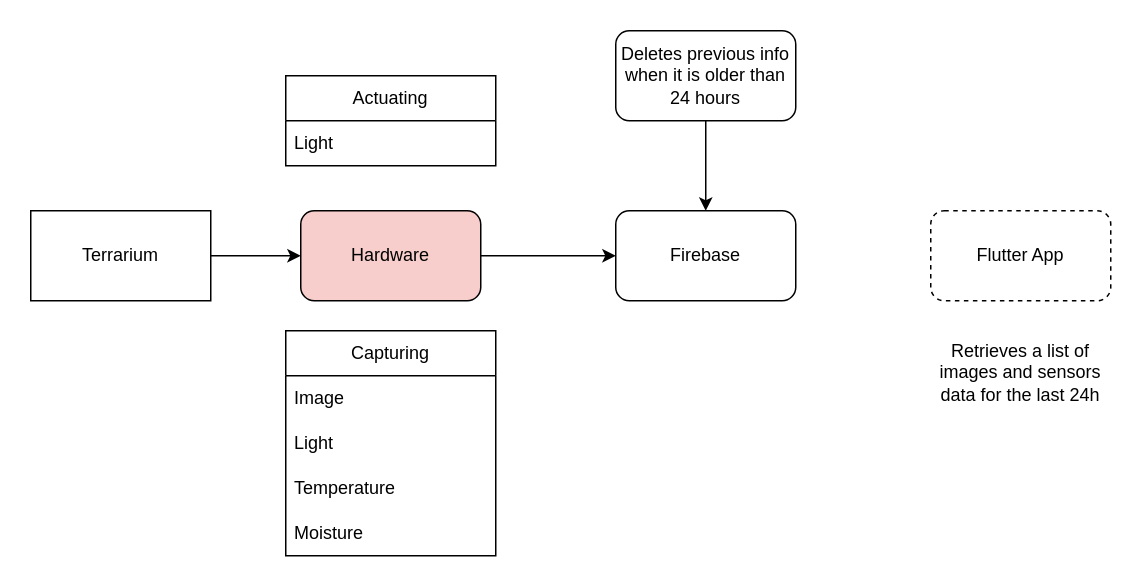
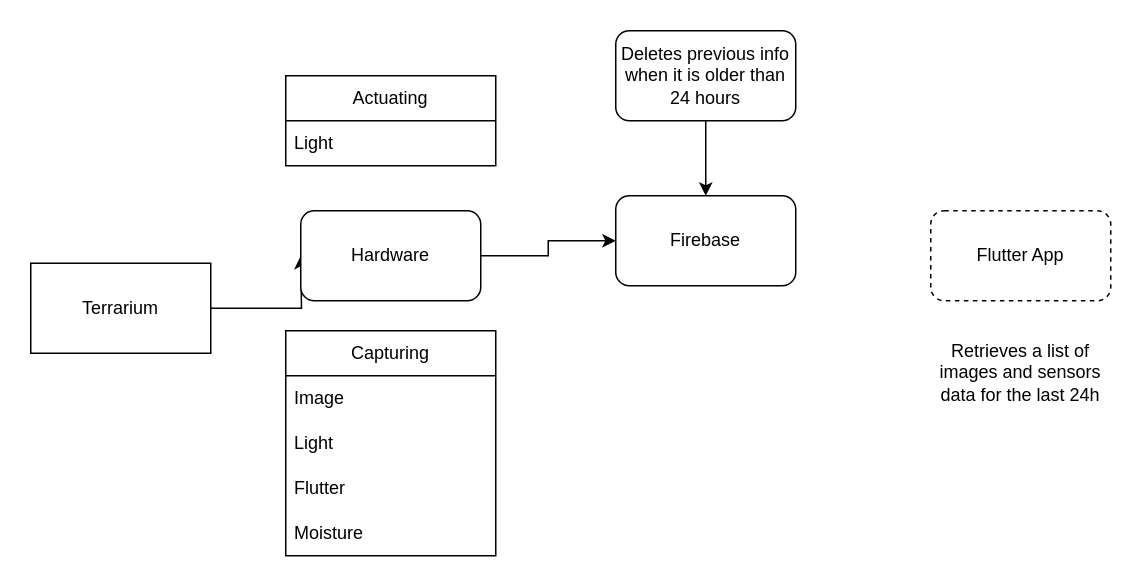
  <mxCell id="0" />
  <mxCell id="1" parent="0" />
  <mxCell id="2" style="edgeStyle=orthogonalEdgeStyle;rounded=0;orthogonalLoop=1;jettySize=auto;html=1;exitX=1;exitY=0.5;exitDx=0;exitDy=0;entryX=0;entryY=0.5;entryDx=0;entryDy=0;" parent="1" source="3" edge="1"><mxGeometry relative="1" as="geometry"><mxPoint x="200" y="170" as="targetPoint" /></mxGeometry></mxCell>
- <mxCell id="3" value="Terrarium" style="rounded=0;whiteSpace=wrap;html=1;" parent="1" vertex="1"><mxGeometry x="20" y="140" width="120" height="60" as="geometry" /></mxCell>
+ <mxCell id="3" value="Terrarium" style="rounded=0;whiteSpace=wrap;html=1;" parent="1" vertex="1"><mxGeometry x="20" y="175" width="120" height="60" as="geometry" /></mxCell>
  <mxCell id="4" style="edgeStyle=orthogonalEdgeStyle;rounded=0;orthogonalLoop=1;jettySize=auto;html=1;exitX=1;exitY=0.5;exitDx=0;exitDy=0;entryX=0;entryY=0.5;entryDx=0;entryDy=0;" parent="1" source="5" target="13" edge="1"><mxGeometry relative="1" as="geometry" /></mxCell>
- <mxCell id="5" value="Hardware" style="rounded=1;whiteSpace=wrap;html=1;fillColor=#f8cecc;" parent="1" vertex="1"><mxGeometry x="200" y="140" width="120" height="60" as="geometry" /></mxCell>
+ <mxCell id="5" value="Hardware" style="rounded=1;whiteSpace=wrap;html=1;" parent="1" vertex="1"><mxGeometry x="200" y="140" width="120" height="60" as="geometry" /></mxCell>
  <mxCell id="6" value="Capturing" style="swimlane;fontStyle=0;childLayout=stackLayout;horizontal=1;startSize=30;horizontalStack=0;resizeParent=1;resizeParentMax=0;resizeLast=0;collapsible=1;marginBottom=0;whiteSpace=wrap;html=1;" parent="1" vertex="1"><mxGeometry x="190" y="220" width="140" height="150" as="geometry" /></mxCell>
  <mxCell id="7" value="Image" style="text;strokeColor=none;fillColor=none;align=left;verticalAlign=middle;spacingLeft=4;spacingRight=4;overflow=hidden;points=[[0,0.5],[1,0.5]];portConstraint=eastwest;rotatable=0;whiteSpace=wrap;html=1;" parent="6" vertex="1"><mxGeometry y="30" width="140" height="30" as="geometry" /></mxCell>
  <mxCell id="8" value="Light" style="text;strokeColor=none;fillColor=none;align=left;verticalAlign=middle;spacingLeft=4;spacingRight=4;overflow=hidden;points=[[0,0.5],[1,0.5]];portConstraint=eastwest;rotatable=0;whiteSpace=wrap;html=1;" parent="6" vertex="1"><mxGeometry y="60" width="140" height="30" as="geometry" /></mxCell>
- <mxCell id="9" value="Temperature" style="text;strokeColor=none;fillColor=none;align=left;verticalAlign=middle;spacingLeft=4;spacingRight=4;overflow=hidden;points=[[0,0.5],[1,0.5]];portConstraint=eastwest;rotatable=0;whiteSpace=wrap;html=1;" parent="6" vertex="1"><mxGeometry y="90" width="140" height="30" as="geometry" /></mxCell>
+ <mxCell id="9" value="Flutter" style="text;strokeColor=none;fillColor=none;align=left;verticalAlign=middle;spacingLeft=4;spacingRight=4;overflow=hidden;points=[[0,0.5],[1,0.5]];portConstraint=eastwest;rotatable=0;whiteSpace=wrap;html=1;" parent="6" vertex="1"><mxGeometry y="90" width="140" height="30" as="geometry" /></mxCell>
  <mxCell id="10" value="Moisture" style="text;strokeColor=none;fillColor=none;align=left;verticalAlign=middle;spacingLeft=4;spacingRight=4;overflow=hidden;points=[[0,0.5],[1,0.5]];portConstraint=eastwest;rotatable=0;whiteSpace=wrap;html=1;" parent="6" vertex="1"><mxGeometry y="120" width="140" height="30" as="geometry" /></mxCell>
  <mxCell id="11" value="Actuating" style="swimlane;fontStyle=0;childLayout=stackLayout;horizontal=1;startSize=30;horizontalStack=0;resizeParent=1;resizeParentMax=0;resizeLast=0;collapsible=1;marginBottom=0;whiteSpace=wrap;html=1;" parent="1" vertex="1"><mxGeometry x="190" y="50" width="140" height="60" as="geometry" /></mxCell>
  <mxCell id="12" value="Light" style="text;strokeColor=none;fillColor=none;align=left;verticalAlign=middle;spacingLeft=4;spacingRight=4;overflow=hidden;points=[[0,0.5],[1,0.5]];portConstraint=eastwest;rotatable=0;whiteSpace=wrap;html=1;" parent="11" vertex="1"><mxGeometry y="30" width="140" height="30" as="geometry" /></mxCell>
- <mxCell id="13" value="Firebase" style="rounded=1;whiteSpace=wrap;html=1;" parent="1" vertex="1"><mxGeometry x="410" y="140" width="120" height="60" as="geometry" /></mxCell>
+ <mxCell id="13" value="Firebase" style="rounded=1;whiteSpace=wrap;html=1;" parent="1" vertex="1"><mxGeometry x="410" y="130" width="120" height="60" as="geometry" /></mxCell>
  <mxCell id="14" value="Flutter App" style="rounded=1;whiteSpace=wrap;html=1;dashed=1;" parent="1" vertex="1"><mxGeometry x="620" y="140" width="120" height="60" as="geometry" /></mxCell>
  <mxCell id="15" style="edgeStyle=orthogonalEdgeStyle;rounded=0;orthogonalLoop=1;jettySize=auto;html=1;exitX=0.5;exitY=1;exitDx=0;exitDy=0;entryX=0.5;entryY=0;entryDx=0;entryDy=0;" parent="1" source="16" target="13" edge="1"><mxGeometry relative="1" as="geometry" /></mxCell>
  <mxCell id="16" value="Deletes previous info when it is older than 24 hours" style="rounded=1;whiteSpace=wrap;html=1;" parent="1" vertex="1"><mxGeometry x="410" y="20" width="120" height="60" as="geometry" /></mxCell>
  <mxCell id="17" value="&lt;p style=&quot;margin-top: 0px;&quot;&gt;&lt;span style=&quot;background-color: transparent; color: light-dark(rgb(0, 0, 0), rgb(255, 255, 255)); font-size: 12px; font-weight: 400;&quot;&gt;Retrieves a list of images and sensors data for the last 24h&lt;/span&gt;&lt;/p&gt;" style="text;html=1;whiteSpace=wrap;overflow=hidden;rounded=0;align=center;" parent="1" vertex="1"><mxGeometry x="620" y="220" width="120" height="70" as="geometry" /></mxCell>
